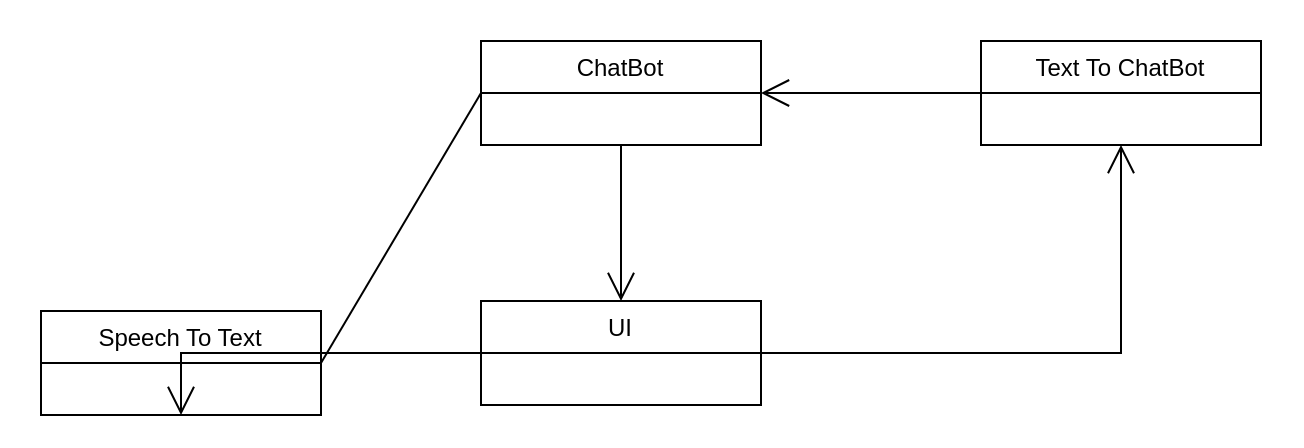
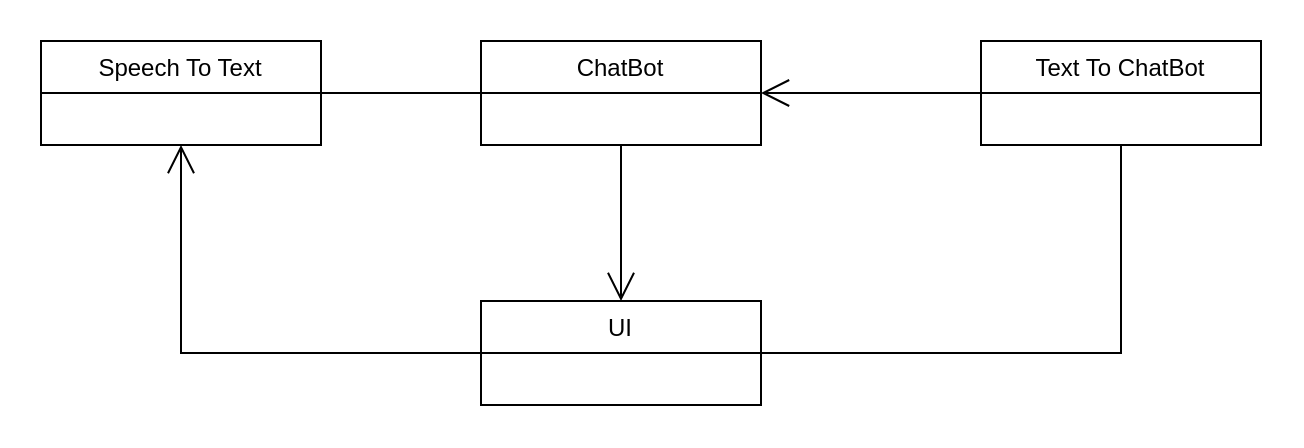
  <mxCell id="0" />
  <mxCell id="1" parent="0" />
  <mxCell id="2" value="UI" style="swimlane;fontStyle=0;childLayout=stackLayout;horizontal=1;startSize=26;fillColor=none;horizontalStack=0;resizeParent=1;resizeParentMax=0;resizeLast=0;collapsible=1;marginBottom=0;" vertex="1" parent="1"><mxGeometry x="240" y="150" width="140" height="52" as="geometry" /></mxCell>
  <mxCell id="3" value="ChatBot" style="swimlane;fontStyle=0;childLayout=stackLayout;horizontal=1;startSize=26;fillColor=none;horizontalStack=0;resizeParent=1;resizeParentMax=0;resizeLast=0;collapsible=1;marginBottom=0;" vertex="1" parent="1"><mxGeometry x="240" y="20" width="140" height="52" as="geometry" /></mxCell>
- <mxCell id="4" value="Speech To Text" style="swimlane;fontStyle=0;childLayout=stackLayout;horizontal=1;startSize=26;fillColor=none;horizontalStack=0;resizeParent=1;resizeParentMax=0;resizeLast=0;collapsible=1;marginBottom=0;" vertex="1" parent="1"><mxGeometry x="20" y="155" width="140" height="52" as="geometry" /></mxCell>
+ <mxCell id="4" value="Speech To Text" style="swimlane;fontStyle=0;childLayout=stackLayout;horizontal=1;startSize=26;fillColor=none;horizontalStack=0;resizeParent=1;resizeParentMax=0;resizeLast=0;collapsible=1;marginBottom=0;" vertex="1" parent="1"><mxGeometry x="20" y="20" width="140" height="52" as="geometry" /></mxCell>
  <mxCell id="5" value="Text To ChatBot" style="swimlane;fontStyle=0;childLayout=stackLayout;horizontal=1;startSize=26;fillColor=none;horizontalStack=0;resizeParent=1;resizeParentMax=0;resizeLast=0;collapsible=1;marginBottom=0;" vertex="1" parent="1"><mxGeometry x="490" y="20" width="140" height="52" as="geometry" /></mxCell>
  <mxCell id="6" value="" style="endArrow=none;endFill=1;endSize=12;html=1;rounded=0;exitX=1;exitY=0.5;exitDx=0;exitDy=0;entryX=0;entryY=0.5;entryDx=0;entryDy=0;" edge="1" parent="1" source="4" target="3"><mxGeometry width="160" relative="1" as="geometry"><mxPoint x="130" y="130" as="sourcePoint" /><mxPoint x="290" y="130" as="targetPoint" /></mxGeometry></mxCell>
  <mxCell id="7" value="" style="endArrow=open;endFill=1;endSize=12;html=1;rounded=0;exitX=0;exitY=0.5;exitDx=0;exitDy=0;entryX=1;entryY=0.5;entryDx=0;entryDy=0;" edge="1" parent="1" source="5" target="3"><mxGeometry width="160" relative="1" as="geometry"><mxPoint x="430" y="110" as="sourcePoint" /><mxPoint x="510" y="110" as="targetPoint" /></mxGeometry></mxCell>
  <mxCell id="8" value="" style="endArrow=open;endFill=1;endSize=12;html=1;rounded=0;entryX=0.5;entryY=1;entryDx=0;entryDy=0;exitX=0;exitY=0.5;exitDx=0;exitDy=0;" edge="1" parent="1" source="2" target="4"><mxGeometry width="160" relative="1" as="geometry"><mxPoint x="0" y="176" as="sourcePoint" /><mxPoint x="190" y="176" as="targetPoint" /><Array as="points"><mxPoint x="90" y="176" /></Array></mxGeometry></mxCell>
- <mxCell id="9" value="" style="endArrow=open;endFill=1;endSize=12;html=1;rounded=0;exitX=1;exitY=0.5;exitDx=0;exitDy=0;entryX=0.5;entryY=1;entryDx=0;entryDy=0;" edge="1" parent="1" source="2" target="5"><mxGeometry width="160" relative="1" as="geometry"><mxPoint x="710" y="202" as="sourcePoint" /><mxPoint x="610" y="130" as="targetPoint" /><Array as="points"><mxPoint x="560" y="176" /></Array></mxGeometry></mxCell>
+ <mxCell id="9" value="" style="endArrow=none;endFill=1;endSize=12;html=1;rounded=0;exitX=1;exitY=0.5;exitDx=0;exitDy=0;entryX=0.5;entryY=1;entryDx=0;entryDy=0;" edge="1" parent="1" source="2" target="5"><mxGeometry width="160" relative="1" as="geometry"><mxPoint x="710" y="202" as="sourcePoint" /><mxPoint x="610" y="130" as="targetPoint" /><Array as="points"><mxPoint x="560" y="176" /></Array></mxGeometry></mxCell>
  <mxCell id="10" value="" style="endArrow=open;endFill=1;endSize=12;html=1;rounded=0;exitX=0.5;exitY=1;exitDx=0;exitDy=0;entryX=0.5;entryY=0;entryDx=0;entryDy=0;" edge="1" parent="1" source="3" target="2"><mxGeometry width="160" relative="1" as="geometry"><mxPoint x="300" y="130" as="sourcePoint" /><mxPoint x="380" y="130" as="targetPoint" /></mxGeometry></mxCell>
